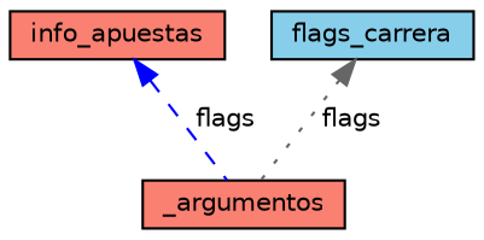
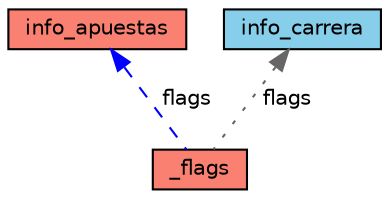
  digraph {
    node [color=black fillcolor=salmon fontname=Helvetica fontsize=10 shape=record style=filled]
    edge [dir=back fontname=Helvetica fontsize=10 labelfontname=Helvetica labelfontsize=10]
-   n1 [fontcolor=black height=0.2 label=_argumentos width=0.4]
+   n1 [fontcolor=black height=0.2 label=_flags width=0.4]
    n2 [height=0.2 label=info_apuestas width=0.4]
-   n3 [fillcolor=skyblue height=0.2 label=flags_carrera width=0.4]
+   n3 [fillcolor=skyblue height=0.2 label=info_carrera width=0.4]
    n2 -> n1 [color=blue label=" flags" style=dashed]
    n3 -> n1 [color=gray40 label=" flags" style=dotted]
  }
